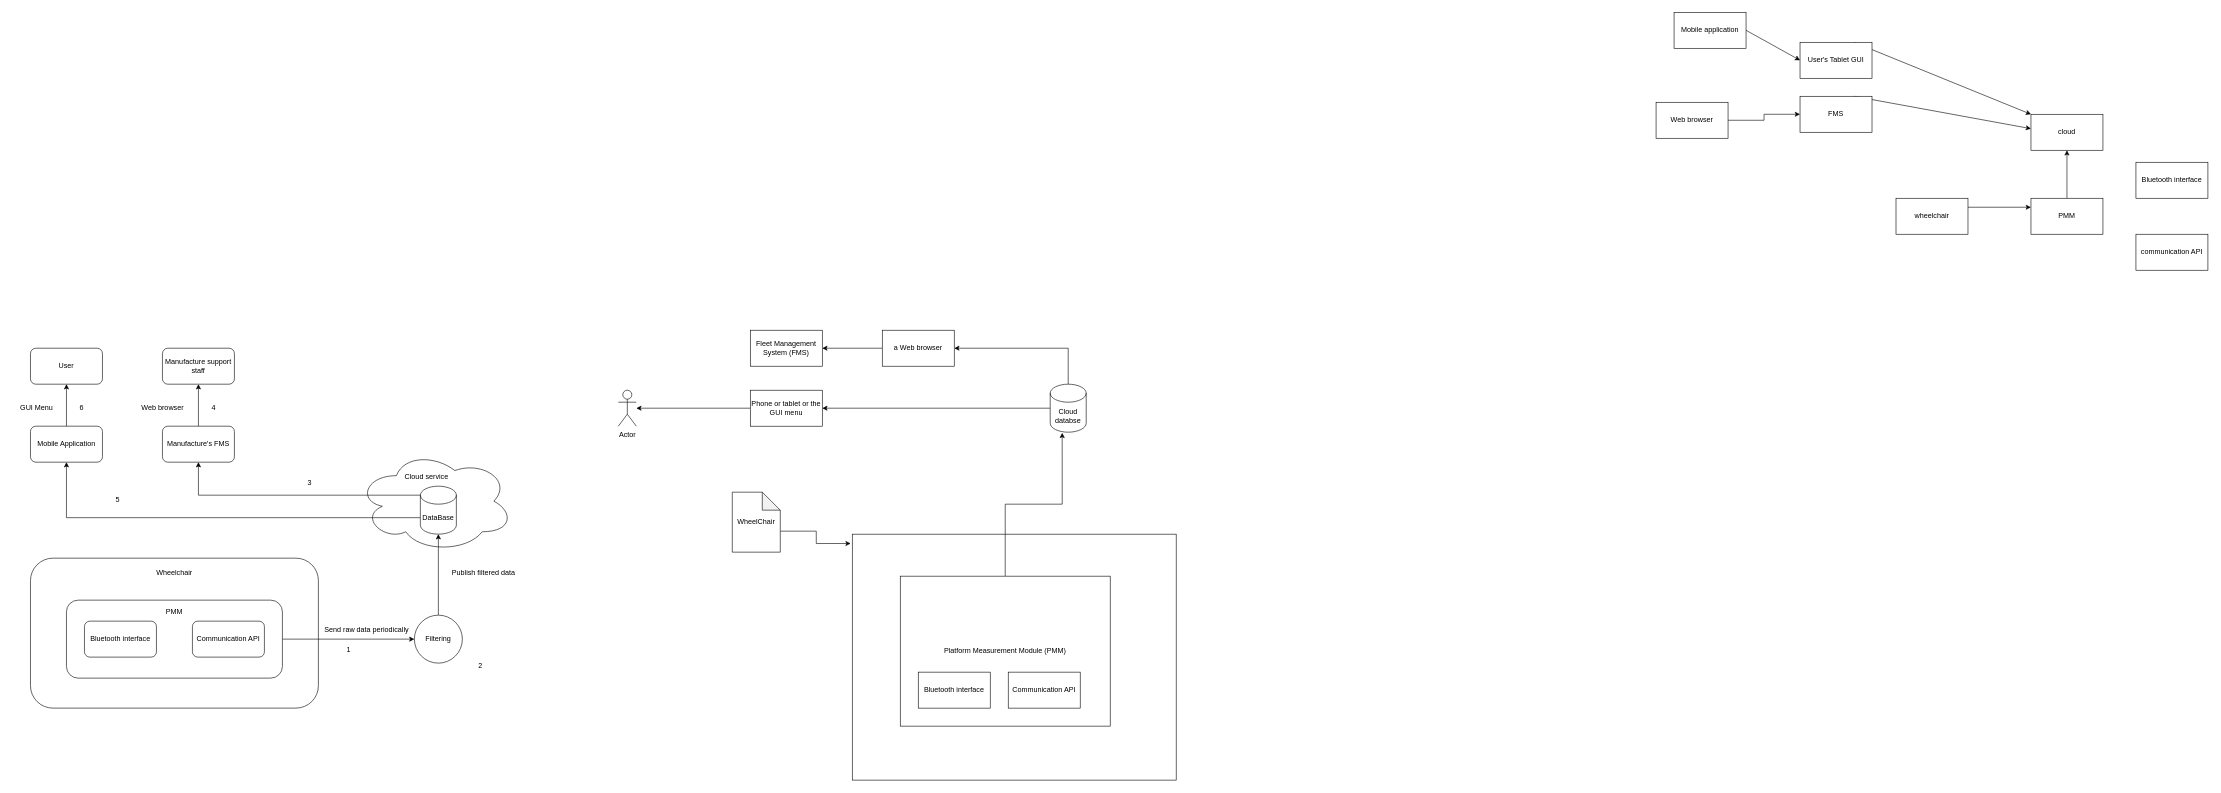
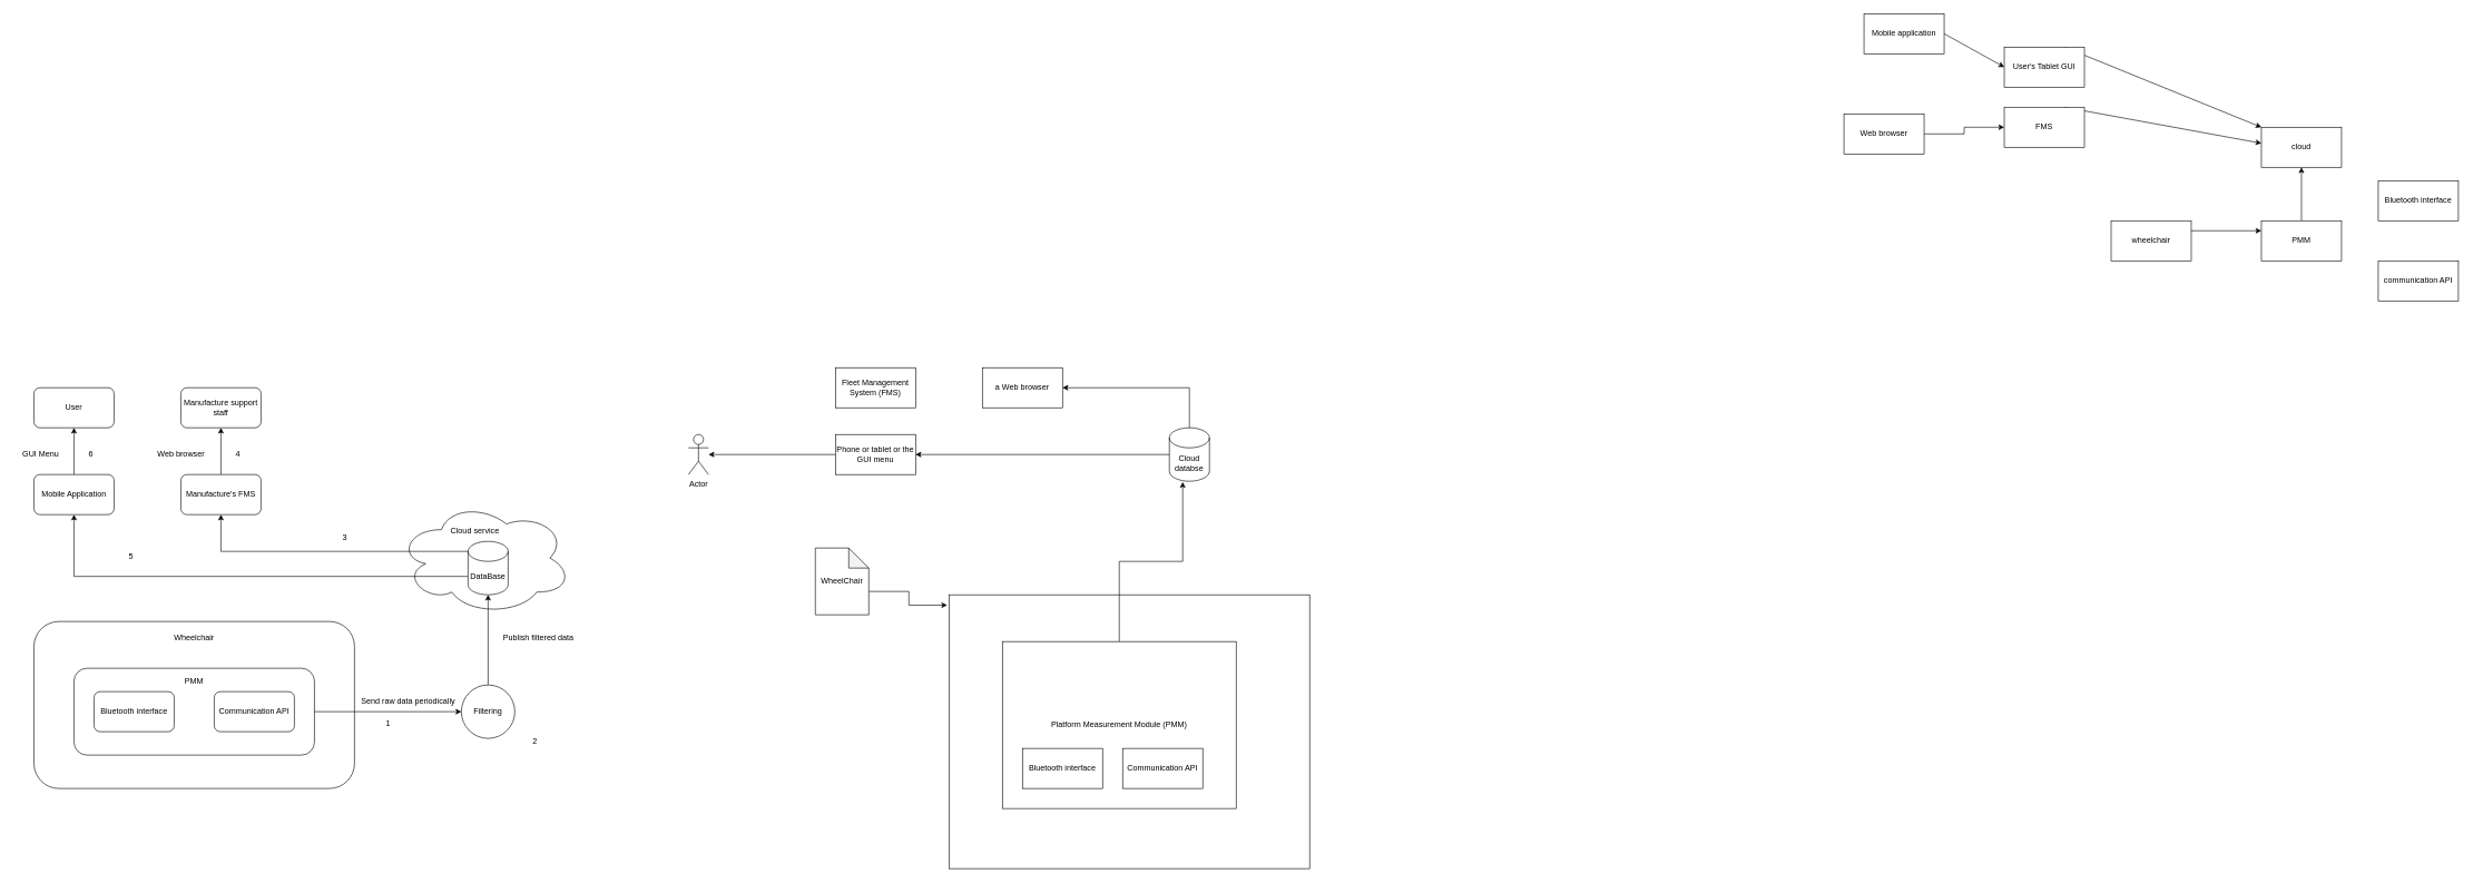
  <mxCell id="0" />
  <mxCell id="1" parent="0" />
  <mxCell id="2" value="" style="ellipse;shape=cloud;whiteSpace=wrap;html=1;" vertex="1" parent="1"><mxGeometry x="595" y="750" width="260" height="170" as="geometry" /></mxCell>
  <mxCell id="3" style="edgeStyle=orthogonalEdgeStyle;rounded=0;orthogonalLoop=1;jettySize=auto;html=1;exitX=1;exitY=0.25;exitDx=0;exitDy=0;entryX=0;entryY=0.25;entryDx=0;entryDy=0;" parent="1" source="4" target="7" edge="1"><mxGeometry relative="1" as="geometry" /></mxCell>
  <mxCell id="4" value="wheelchair" style="rounded=0;whiteSpace=wrap;html=1;" parent="1" vertex="1"><mxGeometry x="3160" y="330" width="120" height="60" as="geometry" /></mxCell>
  <mxCell id="5" value="cloud" style="rounded=0;whiteSpace=wrap;html=1;" parent="1" vertex="1"><mxGeometry x="3385" y="190" width="120" height="60" as="geometry" /></mxCell>
  <mxCell id="6" style="edgeStyle=orthogonalEdgeStyle;rounded=0;orthogonalLoop=1;jettySize=auto;html=1;exitX=0.5;exitY=0;exitDx=0;exitDy=0;entryX=0.5;entryY=1;entryDx=0;entryDy=0;" parent="1" source="7" target="5" edge="1"><mxGeometry relative="1" as="geometry" /></mxCell>
  <mxCell id="7" value="PMM" style="rounded=0;whiteSpace=wrap;html=1;" parent="1" vertex="1"><mxGeometry x="3385" y="330" width="120" height="60" as="geometry" /></mxCell>
  <mxCell id="8" value="communication API" style="rounded=0;whiteSpace=wrap;html=1;" parent="1" vertex="1"><mxGeometry x="3560" y="390" width="120" height="60" as="geometry" /></mxCell>
  <mxCell id="9" value="Bluetooth interface" style="rounded=0;whiteSpace=wrap;html=1;" parent="1" vertex="1"><mxGeometry x="3560" y="270" width="120" height="60" as="geometry" /></mxCell>
  <mxCell id="10" style="rounded=0;orthogonalLoop=1;jettySize=auto;html=1;exitX=0.75;exitY=0;exitDx=0;exitDy=0;entryX=0;entryY=0;entryDx=0;entryDy=0;" parent="1" source="11" target="5" edge="1"><mxGeometry relative="1" as="geometry" /></mxCell>
  <mxCell id="11" value="User's Tablet GUI" style="rounded=0;whiteSpace=wrap;html=1;" parent="1" vertex="1"><mxGeometry x="3000" y="70" width="120" height="60" as="geometry" /></mxCell>
  <mxCell id="12" style="rounded=0;orthogonalLoop=1;jettySize=auto;html=1;exitX=0.75;exitY=0;exitDx=0;exitDy=0;entryX=0;entryY=0.4;entryDx=0;entryDy=0;entryPerimeter=0;" parent="1" source="13" target="5" edge="1"><mxGeometry relative="1" as="geometry"><mxPoint x="3380" y="390" as="targetPoint" /></mxGeometry></mxCell>
  <mxCell id="13" value="FMS" style="rounded=0;whiteSpace=wrap;html=1;" parent="1" vertex="1"><mxGeometry x="3000" y="160" width="120" height="60" as="geometry" /></mxCell>
  <mxCell id="14" style="rounded=0;orthogonalLoop=1;jettySize=auto;html=1;exitX=1;exitY=0.5;exitDx=0;exitDy=0;entryX=0;entryY=0.5;entryDx=0;entryDy=0;" parent="1" source="15" target="11" edge="1"><mxGeometry relative="1" as="geometry" /></mxCell>
  <mxCell id="15" value="Mobile application" style="rounded=0;whiteSpace=wrap;html=1;" parent="1" vertex="1"><mxGeometry x="2790" y="20" width="120" height="60" as="geometry" /></mxCell>
  <mxCell id="16" style="edgeStyle=orthogonalEdgeStyle;rounded=0;orthogonalLoop=1;jettySize=auto;html=1;exitX=1;exitY=0.5;exitDx=0;exitDy=0;entryX=0;entryY=0.5;entryDx=0;entryDy=0;" parent="1" source="17" target="13" edge="1"><mxGeometry relative="1" as="geometry" /></mxCell>
  <mxCell id="17" value="Web browser" style="rounded=0;whiteSpace=wrap;html=1;" parent="1" vertex="1"><mxGeometry x="2760" y="170" width="120" height="60" as="geometry" /></mxCell>
  <mxCell id="18" value="" style="rounded=0;whiteSpace=wrap;html=1;" parent="1" vertex="1"><mxGeometry x="1420" y="890" width="540" height="410" as="geometry" /></mxCell>
  <mxCell id="19" style="edgeStyle=orthogonalEdgeStyle;rounded=0;orthogonalLoop=1;jettySize=auto;html=1;exitX=0;exitY=0;exitDx=80;exitDy=65;exitPerimeter=0;entryX=-0.005;entryY=0.038;entryDx=0;entryDy=0;entryPerimeter=0;" parent="1" source="20" target="18" edge="1"><mxGeometry relative="1" as="geometry" /></mxCell>
  <mxCell id="20" value="WheelChair" style="shape=note;whiteSpace=wrap;html=1;backgroundOutline=1;darkOpacity=0.05;" parent="1" vertex="1"><mxGeometry x="1220" y="820" width="80" height="100" as="geometry" /></mxCell>
  <mxCell id="21" style="edgeStyle=orthogonalEdgeStyle;rounded=0;orthogonalLoop=1;jettySize=auto;html=1;exitX=0.5;exitY=0;exitDx=0;exitDy=0;entryX=0.333;entryY=1.013;entryDx=0;entryDy=0;entryPerimeter=0;" parent="1" source="22" target="27" edge="1"><mxGeometry relative="1" as="geometry" /></mxCell>
  <mxCell id="22" value="Platform Measurement Module (PMM)" style="rounded=0;whiteSpace=wrap;html=1;" parent="1" vertex="1"><mxGeometry x="1500" y="960" width="350" height="250" as="geometry" /></mxCell>
  <mxCell id="23" value="Communication API" style="rounded=0;whiteSpace=wrap;html=1;" parent="1" vertex="1"><mxGeometry x="1680" y="1120" width="120" height="60" as="geometry" /></mxCell>
  <mxCell id="24" value="Bluetooth interface" style="rounded=0;whiteSpace=wrap;html=1;" parent="1" vertex="1"><mxGeometry x="1530" y="1120" width="120" height="60" as="geometry" /></mxCell>
  <mxCell id="25" style="edgeStyle=orthogonalEdgeStyle;rounded=0;orthogonalLoop=1;jettySize=auto;html=1;exitX=0;exitY=0.5;exitDx=0;exitDy=0;exitPerimeter=0;entryX=1;entryY=0.5;entryDx=0;entryDy=0;" parent="1" source="27" target="29" edge="1"><mxGeometry relative="1" as="geometry" /></mxCell>
  <mxCell id="26" style="edgeStyle=orthogonalEdgeStyle;rounded=0;orthogonalLoop=1;jettySize=auto;html=1;exitX=0.5;exitY=0;exitDx=0;exitDy=0;exitPerimeter=0;entryX=1;entryY=0.5;entryDx=0;entryDy=0;" parent="1" source="27" target="31" edge="1"><mxGeometry relative="1" as="geometry" /></mxCell>
  <mxCell id="27" value="Cloud databse" style="shape=cylinder3;whiteSpace=wrap;html=1;boundedLbl=1;backgroundOutline=1;size=15;" parent="1" vertex="1"><mxGeometry x="1750" y="640" width="60" height="80" as="geometry" /></mxCell>
  <mxCell id="28" style="edgeStyle=orthogonalEdgeStyle;rounded=0;orthogonalLoop=1;jettySize=auto;html=1;exitX=0;exitY=0.5;exitDx=0;exitDy=0;" parent="1" source="29" target="32" edge="1"><mxGeometry relative="1" as="geometry" /></mxCell>
  <mxCell id="29" value="Phone or tablet or the GUI menu" style="rounded=0;whiteSpace=wrap;html=1;" parent="1" vertex="1"><mxGeometry x="1250" y="650" width="120" height="60" as="geometry" /></mxCell>
- <mxCell id="30" style="edgeStyle=orthogonalEdgeStyle;rounded=0;orthogonalLoop=1;jettySize=auto;html=1;exitX=0;exitY=0.5;exitDx=0;exitDy=0;entryX=1;entryY=0.5;entryDx=0;entryDy=0;" parent="1" source="31" target="33" edge="1"><mxGeometry relative="1" as="geometry" /></mxCell>
  <mxCell id="31" value="a Web browser" style="rounded=0;whiteSpace=wrap;html=1;" parent="1" vertex="1"><mxGeometry x="1470" y="550" width="120" height="60" as="geometry" /></mxCell>
  <mxCell id="32" value="Actor" style="shape=umlActor;verticalLabelPosition=bottom;verticalAlign=top;html=1;outlineConnect=0;" parent="1" vertex="1"><mxGeometry x="1030" y="650" width="30" height="60" as="geometry" /></mxCell>
  <mxCell id="33" value="Fleet Management System (FMS)" style="rounded=0;whiteSpace=wrap;html=1;" parent="1" vertex="1"><mxGeometry x="1250" y="550" width="120" height="60" as="geometry" /></mxCell>
  <mxCell id="34" value="" style="rounded=1;whiteSpace=wrap;html=1;align=center;" vertex="1" parent="1"><mxGeometry x="50" y="930" width="480" height="250" as="geometry" /></mxCell>
  <mxCell id="35" value="User" style="rounded=1;whiteSpace=wrap;html=1;" vertex="1" parent="1"><mxGeometry x="50" y="580" width="120" height="60" as="geometry" /></mxCell>
  <mxCell id="36" value="Wheelchair" style="text;html=1;strokeColor=none;fillColor=none;align=center;verticalAlign=middle;whiteSpace=wrap;rounded=0;" vertex="1" parent="1"><mxGeometry x="260" y="940" width="60" height="30" as="geometry" /></mxCell>
  <mxCell id="37" style="edgeStyle=orthogonalEdgeStyle;rounded=0;orthogonalLoop=1;jettySize=auto;html=1;exitX=0.5;exitY=0;exitDx=0;exitDy=0;entryX=0.5;entryY=1;entryDx=0;entryDy=0;" edge="1" parent="1" source="38" target="49"><mxGeometry relative="1" as="geometry" /></mxCell>
  <mxCell id="38" value="Manufacture's FMS" style="rounded=1;whiteSpace=wrap;html=1;" vertex="1" parent="1"><mxGeometry x="270" y="710" width="120" height="60" as="geometry" /></mxCell>
  <mxCell id="39" style="edgeStyle=orthogonalEdgeStyle;rounded=0;orthogonalLoop=1;jettySize=auto;html=1;entryX=0.5;entryY=1;entryDx=0;entryDy=0;exitX=0;exitY=0;exitDx=0;exitDy=52.5;exitPerimeter=0;" edge="1" parent="1" source="41" target="48"><mxGeometry relative="1" as="geometry"><mxPoint x="640" y="863" as="sourcePoint" /></mxGeometry></mxCell>
  <mxCell id="40" style="edgeStyle=orthogonalEdgeStyle;rounded=0;orthogonalLoop=1;jettySize=auto;html=1;entryX=0.5;entryY=1;entryDx=0;entryDy=0;exitX=0;exitY=0;exitDx=0;exitDy=15;exitPerimeter=0;" edge="1" parent="1" source="41" target="38"><mxGeometry relative="1" as="geometry"><mxPoint x="640" y="850" as="sourcePoint" /></mxGeometry></mxCell>
  <mxCell id="41" value="DataBase" style="shape=cylinder3;whiteSpace=wrap;html=1;boundedLbl=1;backgroundOutline=1;size=15;" vertex="1" parent="1"><mxGeometry x="700" y="810" width="60" height="80" as="geometry" /></mxCell>
  <mxCell id="42" style="edgeStyle=orthogonalEdgeStyle;rounded=0;orthogonalLoop=1;jettySize=auto;html=1;exitX=1;exitY=0.5;exitDx=0;exitDy=0;entryX=0;entryY=0.5;entryDx=0;entryDy=0;" edge="1" parent="1" source="43" target="51"><mxGeometry relative="1" as="geometry" /></mxCell>
  <mxCell id="43" value="" style="rounded=1;whiteSpace=wrap;html=1;" vertex="1" parent="1"><mxGeometry x="110" y="1000" width="360" height="130" as="geometry" /></mxCell>
  <mxCell id="44" value="Bluetooth interface" style="rounded=1;whiteSpace=wrap;html=1;" vertex="1" parent="1"><mxGeometry x="140" y="1035" width="120" height="60" as="geometry" /></mxCell>
  <mxCell id="45" value="Communication API" style="rounded=1;whiteSpace=wrap;html=1;" vertex="1" parent="1"><mxGeometry x="320" y="1035" width="120" height="60" as="geometry" /></mxCell>
  <mxCell id="46" value="PMM" style="text;html=1;strokeColor=none;fillColor=none;align=center;verticalAlign=middle;whiteSpace=wrap;rounded=0;" vertex="1" parent="1"><mxGeometry x="260" y="1005" width="60" height="30" as="geometry" /></mxCell>
  <mxCell id="47" style="edgeStyle=orthogonalEdgeStyle;rounded=0;orthogonalLoop=1;jettySize=auto;html=1;exitX=0.5;exitY=0;exitDx=0;exitDy=0;entryX=0.5;entryY=1;entryDx=0;entryDy=0;" edge="1" parent="1" source="48" target="35"><mxGeometry relative="1" as="geometry" /></mxCell>
  <mxCell id="48" value="Mobile Application" style="rounded=1;whiteSpace=wrap;html=1;" vertex="1" parent="1"><mxGeometry x="50" y="710" width="120" height="60" as="geometry" /></mxCell>
  <mxCell id="49" value="Manufacture support staff" style="rounded=1;whiteSpace=wrap;html=1;" vertex="1" parent="1"><mxGeometry x="270" y="580" width="120" height="60" as="geometry" /></mxCell>
  <mxCell id="50" style="edgeStyle=orthogonalEdgeStyle;rounded=0;orthogonalLoop=1;jettySize=auto;html=1;exitX=0.5;exitY=0;exitDx=0;exitDy=0;entryX=0.5;entryY=1;entryDx=0;entryDy=0;entryPerimeter=0;" edge="1" parent="1" source="51" target="41"><mxGeometry relative="1" as="geometry"><mxPoint x="730" y="920" as="targetPoint" /></mxGeometry></mxCell>
  <mxCell id="51" value="Filtering" style="ellipse;whiteSpace=wrap;html=1;aspect=fixed;" vertex="1" parent="1"><mxGeometry x="690" y="1025" width="80" height="80" as="geometry" /></mxCell>
  <mxCell id="52" value="Publish filtered data" style="text;html=1;align=center;verticalAlign=middle;resizable=0;points=[];autosize=1;strokeColor=none;fillColor=none;" vertex="1" parent="1"><mxGeometry x="740" y="940" width="130" height="30" as="geometry" /></mxCell>
  <mxCell id="53" value="Send raw data periodically" style="text;html=1;align=center;verticalAlign=middle;resizable=0;points=[];autosize=1;strokeColor=none;fillColor=none;" vertex="1" parent="1"><mxGeometry x="530" y="1035" width="160" height="30" as="geometry" /></mxCell>
  <mxCell id="54" value="GUI Menu" style="text;html=1;align=center;verticalAlign=middle;resizable=0;points=[];autosize=1;strokeColor=none;fillColor=none;" vertex="1" parent="1"><mxGeometry x="20" y="665" width="80" height="30" as="geometry" /></mxCell>
  <mxCell id="55" value="Web browser" style="text;html=1;align=center;verticalAlign=middle;resizable=0;points=[];autosize=1;strokeColor=none;fillColor=none;" vertex="1" parent="1"><mxGeometry x="225" y="665" width="90" height="30" as="geometry" /></mxCell>
  <mxCell id="56" value="1" style="text;html=1;align=center;verticalAlign=middle;resizable=0;points=[];autosize=1;strokeColor=none;fillColor=none;" vertex="1" parent="1"><mxGeometry x="565" y="1068" width="30" height="30" as="geometry" /></mxCell>
  <mxCell id="57" value="2" style="text;html=1;align=center;verticalAlign=middle;resizable=0;points=[];autosize=1;strokeColor=none;fillColor=none;" vertex="1" parent="1"><mxGeometry x="785" y="1095" width="30" height="30" as="geometry" /></mxCell>
  <mxCell id="58" value="3" style="text;html=1;align=center;verticalAlign=middle;resizable=0;points=[];autosize=1;strokeColor=none;fillColor=none;" vertex="1" parent="1"><mxGeometry x="500" y="790" width="30" height="30" as="geometry" /></mxCell>
  <mxCell id="59" value="4" style="text;html=1;align=center;verticalAlign=middle;resizable=0;points=[];autosize=1;strokeColor=none;fillColor=none;" vertex="1" parent="1"><mxGeometry x="340" y="665" width="30" height="30" as="geometry" /></mxCell>
  <mxCell id="60" value="5" style="text;html=1;align=center;verticalAlign=middle;resizable=0;points=[];autosize=1;strokeColor=none;fillColor=none;" vertex="1" parent="1"><mxGeometry x="180" y="818" width="30" height="30" as="geometry" /></mxCell>
  <mxCell id="61" value="6" style="text;html=1;align=center;verticalAlign=middle;resizable=0;points=[];autosize=1;strokeColor=none;fillColor=none;" vertex="1" parent="1"><mxGeometry x="120" y="665" width="30" height="30" as="geometry" /></mxCell>
  <mxCell id="62" value="Cloud service" style="text;html=1;align=center;verticalAlign=middle;resizable=0;points=[];autosize=1;strokeColor=none;fillColor=none;" vertex="1" parent="1"><mxGeometry x="660" y="780" width="100" height="30" as="geometry" /></mxCell>
